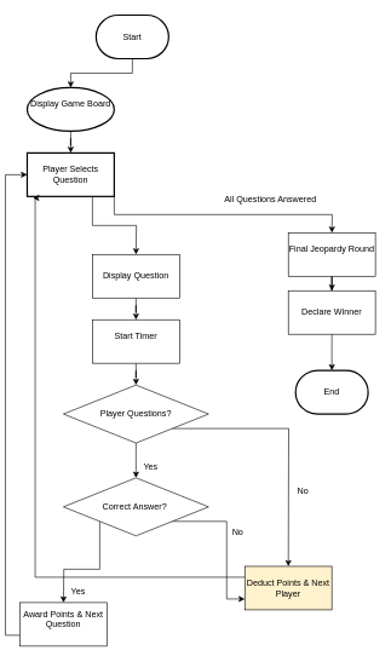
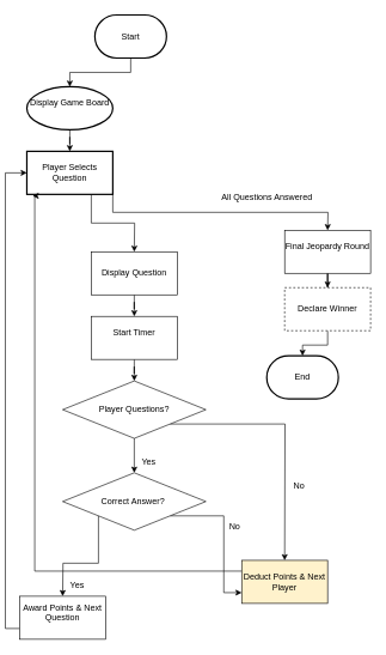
  <mxCell id="0" />
  <mxCell id="1" parent="0" />
  <mxCell id="2" value="" style="edgeStyle=orthogonalEdgeStyle;rounded=0;orthogonalLoop=1;jettySize=auto;html=1;" parent="1" source="3" target="5" edge="1"><mxGeometry relative="1" as="geometry" /></mxCell>
  <mxCell id="3" value="Start" style="strokeWidth=2;html=1;shape=mxgraph.flowchart.terminator;whiteSpace=wrap;" parent="1" vertex="1"><mxGeometry x="125" y="20" width="100" height="60" as="geometry" /></mxCell>
  <mxCell id="4" value="" style="edgeStyle=orthogonalEdgeStyle;rounded=0;orthogonalLoop=1;jettySize=auto;html=1;" parent="1" source="5" target="8" edge="1"><mxGeometry relative="1" as="geometry" /></mxCell>
  <mxCell id="5" value="Display Game Board&lt;div&gt;&lt;br&gt;&lt;/div&gt;" style="ellipse;whiteSpace=wrap;html=1;strokeWidth=2;" parent="1" vertex="1"><mxGeometry x="30" y="120" width="120" height="60" as="geometry" /></mxCell>
  <mxCell id="6" style="edgeStyle=orthogonalEdgeStyle;rounded=0;orthogonalLoop=1;jettySize=auto;html=1;exitX=1;exitY=1;exitDx=0;exitDy=0;" parent="1" source="8" edge="1"><mxGeometry relative="1" as="geometry"><mxPoint x="450" y="320" as="targetPoint" /></mxGeometry></mxCell>
  <mxCell id="7" style="edgeStyle=orthogonalEdgeStyle;rounded=0;orthogonalLoop=1;jettySize=auto;html=1;exitX=0.75;exitY=1;exitDx=0;exitDy=0;" parent="1" source="8" edge="1"><mxGeometry relative="1" as="geometry"><mxPoint x="180" y="350" as="targetPoint" /></mxGeometry></mxCell>
  <mxCell id="8" value="Player Selects Question" style="whiteSpace=wrap;html=1;strokeWidth=2;" parent="1" vertex="1"><mxGeometry x="30" y="210" width="120" height="60" as="geometry" /></mxCell>
  <mxCell id="9" value="All Questions Answered" style="text;html=1;align=center;verticalAlign=middle;resizable=0;points=[];autosize=1;strokeColor=none;fillColor=none;" parent="1" vertex="1"><mxGeometry x="290" y="260" width="150" height="30" as="geometry" /></mxCell>
  <mxCell id="10" value="" style="edgeStyle=orthogonalEdgeStyle;rounded=0;orthogonalLoop=1;jettySize=auto;html=1;" parent="1" source="11" target="31" edge="1"><mxGeometry relative="1" as="geometry" /></mxCell>
  <mxCell id="11" value="Final Jeopardy Round&lt;div&gt;&lt;br&gt;&lt;/div&gt;" style="whiteSpace=wrap;html=1;" parent="1" vertex="1"><mxGeometry x="390" y="320" width="120" height="60" as="geometry" /></mxCell>
  <mxCell id="12" value="" style="edgeStyle=orthogonalEdgeStyle;rounded=0;orthogonalLoop=1;jettySize=auto;html=1;" parent="1" source="13" target="15" edge="1"><mxGeometry relative="1" as="geometry" /></mxCell>
  <mxCell id="13" value="Display Question" style="whiteSpace=wrap;html=1;" parent="1" vertex="1"><mxGeometry x="120" y="350" width="120" height="60" as="geometry" /></mxCell>
  <mxCell id="14" value="" style="edgeStyle=orthogonalEdgeStyle;rounded=0;orthogonalLoop=1;jettySize=auto;html=1;" parent="1" source="15" target="18" edge="1"><mxGeometry relative="1" as="geometry" /></mxCell>
  <mxCell id="15" value="Start Timer&lt;div&gt;&lt;br&gt;&lt;/div&gt;" style="whiteSpace=wrap;html=1;" parent="1" vertex="1"><mxGeometry x="120" y="440" width="120" height="60" as="geometry" /></mxCell>
  <mxCell id="16" value="" style="edgeStyle=orthogonalEdgeStyle;rounded=0;orthogonalLoop=1;jettySize=auto;html=1;" parent="1" source="18" target="21" edge="1"><mxGeometry relative="1" as="geometry" /></mxCell>
  <mxCell id="17" style="edgeStyle=orthogonalEdgeStyle;rounded=0;orthogonalLoop=1;jettySize=auto;html=1;exitX=1;exitY=1;exitDx=0;exitDy=0;" parent="1" source="18" edge="1"><mxGeometry relative="1" as="geometry"><mxPoint x="390" y="780" as="targetPoint" /></mxGeometry></mxCell>
  <mxCell id="18" value="Player Questions?" style="rhombus;whiteSpace=wrap;html=1;" parent="1" vertex="1"><mxGeometry x="80" y="530" width="200" height="80" as="geometry" /></mxCell>
  <mxCell id="19" style="edgeStyle=orthogonalEdgeStyle;rounded=0;orthogonalLoop=1;jettySize=auto;html=1;exitX=1;exitY=1;exitDx=0;exitDy=0;entryX=0;entryY=0.75;entryDx=0;entryDy=0;" parent="1" source="21" target="25" edge="1"><mxGeometry relative="1" as="geometry" /></mxCell>
  <mxCell id="20" style="edgeStyle=orthogonalEdgeStyle;rounded=0;orthogonalLoop=1;jettySize=auto;html=1;exitX=0;exitY=1;exitDx=0;exitDy=0;" parent="1" source="21" edge="1"><mxGeometry relative="1" as="geometry"><mxPoint x="80" y="830" as="targetPoint" /></mxGeometry></mxCell>
  <mxCell id="21" value="Correct Answer?&amp;nbsp;" style="rhombus;whiteSpace=wrap;html=1;" parent="1" vertex="1"><mxGeometry x="80" y="658" width="200" height="80" as="geometry" /></mxCell>
  <mxCell id="22" value="Yes" style="text;html=1;align=center;verticalAlign=middle;resizable=0;points=[];autosize=1;strokeColor=none;fillColor=none;" parent="1" vertex="1"><mxGeometry x="180" y="628" width="40" height="30" as="geometry" /></mxCell>
  <mxCell id="23" value="No&lt;div&gt;&lt;br&gt;&lt;/div&gt;" style="text;html=1;align=center;verticalAlign=middle;resizable=0;points=[];autosize=1;strokeColor=none;fillColor=none;" parent="1" vertex="1"><mxGeometry x="390" y="663" width="40" height="40" as="geometry" /></mxCell>
  <mxCell id="24" style="edgeStyle=orthogonalEdgeStyle;rounded=0;orthogonalLoop=1;jettySize=auto;html=1;exitX=0;exitY=0.25;exitDx=0;exitDy=0;entryX=0.067;entryY=1.033;entryDx=0;entryDy=0;entryPerimeter=0;" parent="1" source="25" target="8" edge="1"><mxGeometry relative="1" as="geometry"><mxPoint x="40" y="290" as="targetPoint" /><Array as="points"><mxPoint x="41" y="795" /><mxPoint x="41" y="272" /></Array></mxGeometry></mxCell>
  <mxCell id="25" value="Deduct Points &amp;amp; Next Player" style="whiteSpace=wrap;html=1;fillColor=#fff2cc;" parent="1" vertex="1"><mxGeometry x="330" y="780" width="120" height="60" as="geometry" /></mxCell>
  <mxCell id="26" value="No&lt;div&gt;&lt;br&gt;&lt;/div&gt;" style="text;html=1;align=center;verticalAlign=middle;resizable=0;points=[];autosize=1;strokeColor=none;fillColor=none;" parent="1" vertex="1"><mxGeometry x="300" y="720" width="40" height="40" as="geometry" /></mxCell>
  <mxCell id="27" style="edgeStyle=orthogonalEdgeStyle;rounded=0;orthogonalLoop=1;jettySize=auto;html=1;exitX=0;exitY=0.75;exitDx=0;exitDy=0;entryX=0;entryY=0.5;entryDx=0;entryDy=0;" parent="1" source="28" target="8" edge="1"><mxGeometry relative="1" as="geometry" /></mxCell>
  <mxCell id="28" value="Award Points &amp;amp; Next Question&lt;div&gt;&lt;br&gt;&lt;/div&gt;" style="whiteSpace=wrap;html=1;" parent="1" vertex="1"><mxGeometry x="20" y="830" width="120" height="60" as="geometry" /></mxCell>
  <mxCell id="29" value="Yes" style="text;html=1;align=center;verticalAlign=middle;resizable=0;points=[];autosize=1;strokeColor=none;fillColor=none;" parent="1" vertex="1"><mxGeometry x="80" y="800" width="40" height="30" as="geometry" /></mxCell>
  <mxCell id="30" value="" style="edgeStyle=orthogonalEdgeStyle;rounded=0;orthogonalLoop=1;jettySize=auto;html=1;" parent="1" source="31" target="32" edge="1"><mxGeometry relative="1" as="geometry" /></mxCell>
- <mxCell id="31" value="Declare Winner" style="whiteSpace=wrap;html=1;" parent="1" vertex="1"><mxGeometry x="390" y="400" width="120" height="60" as="geometry" /></mxCell>
- <mxCell id="32" value="End" style="strokeWidth=2;html=1;shape=mxgraph.flowchart.terminator;whiteSpace=wrap;" parent="1" vertex="1"><mxGeometry x="400" y="510" width="100" height="60" as="geometry" /></mxCell>
+ <mxCell id="31" value="Declare Winner" style="whiteSpace=wrap;html=1;dashed=1;" parent="1" vertex="1"><mxGeometry x="390" y="400" width="120" height="60" as="geometry" /></mxCell>
+ <mxCell id="32" value="End" style="strokeWidth=2;html=1;shape=mxgraph.flowchart.terminator;whiteSpace=wrap;" parent="1" vertex="1"><mxGeometry x="365" y="495" width="100" height="60" as="geometry" /></mxCell>
